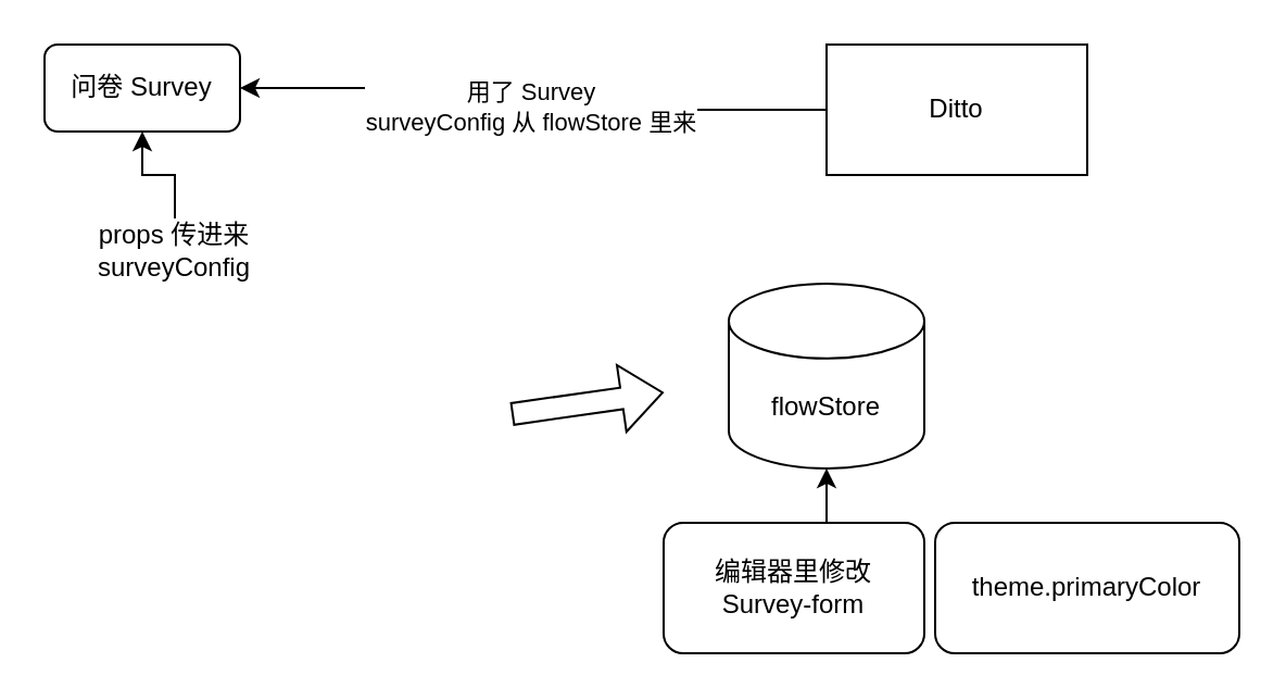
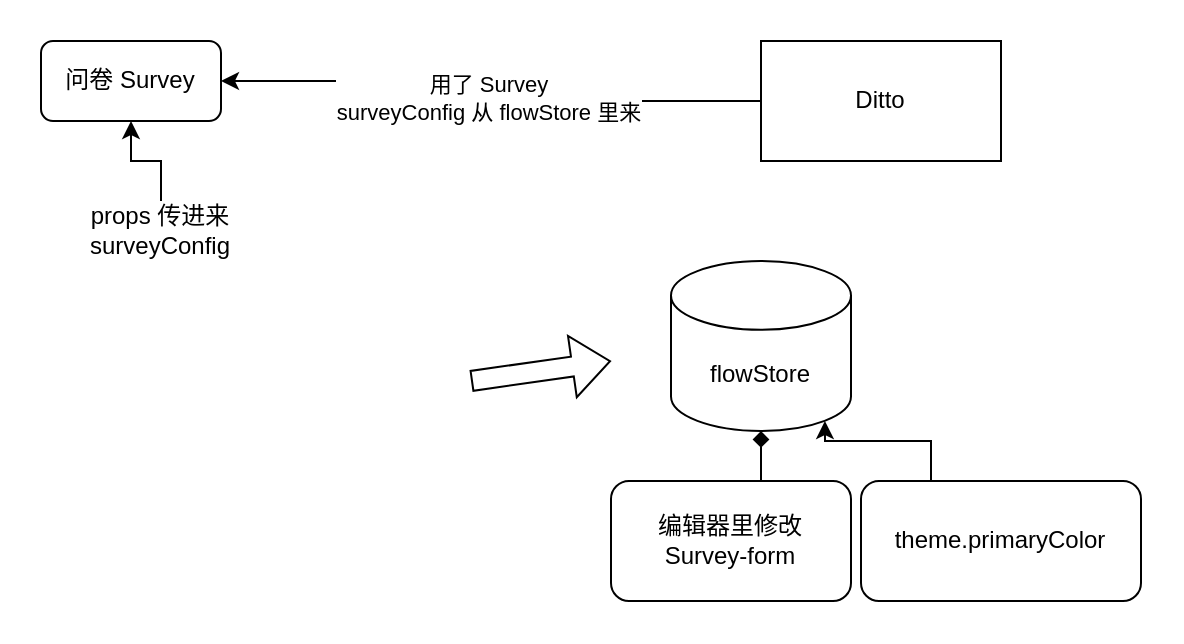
  <mxCell id="0" />
  <mxCell id="1" parent="0" />
  <mxCell id="2" value="问卷 Survey" style="rounded=1;whiteSpace=wrap;html=1;" vertex="1" parent="1"><mxGeometry x="20" y="20" width="90" height="40" as="geometry" /></mxCell>
  <mxCell id="3" style="edgeStyle=orthogonalEdgeStyle;rounded=0;orthogonalLoop=1;jettySize=auto;html=1;exitX=0.5;exitY=0;exitDx=0;exitDy=0;entryX=0.5;entryY=1;entryDx=0;entryDy=0;" edge="1" parent="1" source="4" target="2"><mxGeometry relative="1" as="geometry" /></mxCell>
  <mxCell id="4" value="props 传进来 surveyConfig" style="text;html=1;strokeColor=none;fillColor=none;align=center;verticalAlign=middle;whiteSpace=wrap;rounded=0;" vertex="1" parent="1"><mxGeometry x="20" y="100" width="120" height="30" as="geometry" /></mxCell>
  <mxCell id="5" style="edgeStyle=orthogonalEdgeStyle;rounded=0;orthogonalLoop=1;jettySize=auto;html=1;exitX=0;exitY=0.5;exitDx=0;exitDy=0;entryX=1;entryY=0.5;entryDx=0;entryDy=0;" edge="1" parent="1" source="7" target="2"><mxGeometry relative="1" as="geometry" /></mxCell>
  <mxCell id="6" value="用了 Survey&lt;br&gt;surveyConfig 从 flowStore 里来" style="edgeLabel;html=1;align=center;verticalAlign=middle;resizable=0;points=[];" vertex="1" connectable="0" parent="5"><mxGeometry x="-0.022" y="2" relative="1" as="geometry"><mxPoint as="offset" /></mxGeometry></mxCell>
  <mxCell id="7" value="Ditto" style="whiteSpace=wrap;html=1;rounded=0;" vertex="1" parent="1"><mxGeometry x="380" y="20" width="120" height="60" as="geometry" /></mxCell>
  <mxCell id="8" value="flowStore" style="shape=cylinder3;whiteSpace=wrap;html=1;boundedLbl=1;backgroundOutline=1;size=17.2;" vertex="1" parent="1"><mxGeometry x="335" y="130" width="90" height="85" as="geometry" /></mxCell>
- <mxCell id="9" style="edgeStyle=orthogonalEdgeStyle;rounded=0;orthogonalLoop=1;jettySize=auto;html=1;exitX=0.5;exitY=0;exitDx=0;exitDy=0;entryX=0.5;entryY=1;entryDx=0;entryDy=0;entryPerimeter=0;" edge="1" parent="1" source="10" target="8"><mxGeometry relative="1" as="geometry"><mxPoint x="365" y="210" as="targetPoint" /></mxGeometry></mxCell>
+ <mxCell id="9" style="edgeStyle=orthogonalEdgeStyle;rounded=0;orthogonalLoop=1;jettySize=auto;html=1;exitX=0.5;exitY=0;exitDx=0;exitDy=0;entryX=0.5;entryY=1;entryDx=0;entryDy=0;entryPerimeter=0;endArrow=diamond;" edge="1" parent="1" source="10" target="8"><mxGeometry relative="1" as="geometry"><mxPoint x="365" y="210" as="targetPoint" /></mxGeometry></mxCell>
  <mxCell id="10" value="编辑器里修改&lt;br&gt;Survey-form" style="rounded=1;whiteSpace=wrap;html=1;" vertex="1" parent="1"><mxGeometry x="305" y="240" width="120" height="60" as="geometry" /></mxCell>
  <mxCell id="11" value="" style="shape=flexArrow;endArrow=classic;html=1;rounded=0;" edge="1" parent="1"><mxGeometry width="50" height="50" relative="1" as="geometry"><mxPoint x="235" y="190" as="sourcePoint" /><mxPoint x="305" y="180" as="targetPoint" /></mxGeometry></mxCell>
  <mxCell id="12" value="theme.primaryColor" style="rounded=1;whiteSpace=wrap;html=1;" vertex="1" parent="1"><mxGeometry x="430" y="240" width="140" height="60" as="geometry" /></mxCell>
+ <mxCell id="13" style="edgeStyle=orthogonalEdgeStyle;rounded=0;orthogonalLoop=1;jettySize=auto;html=1;exitX=0.25;exitY=0;exitDx=0;exitDy=0;entryX=0.855;entryY=1;entryDx=0;entryDy=-4.988;entryPerimeter=0;" edge="1" parent="1" source="12" target="8"><mxGeometry relative="1" as="geometry" /></mxCell>
